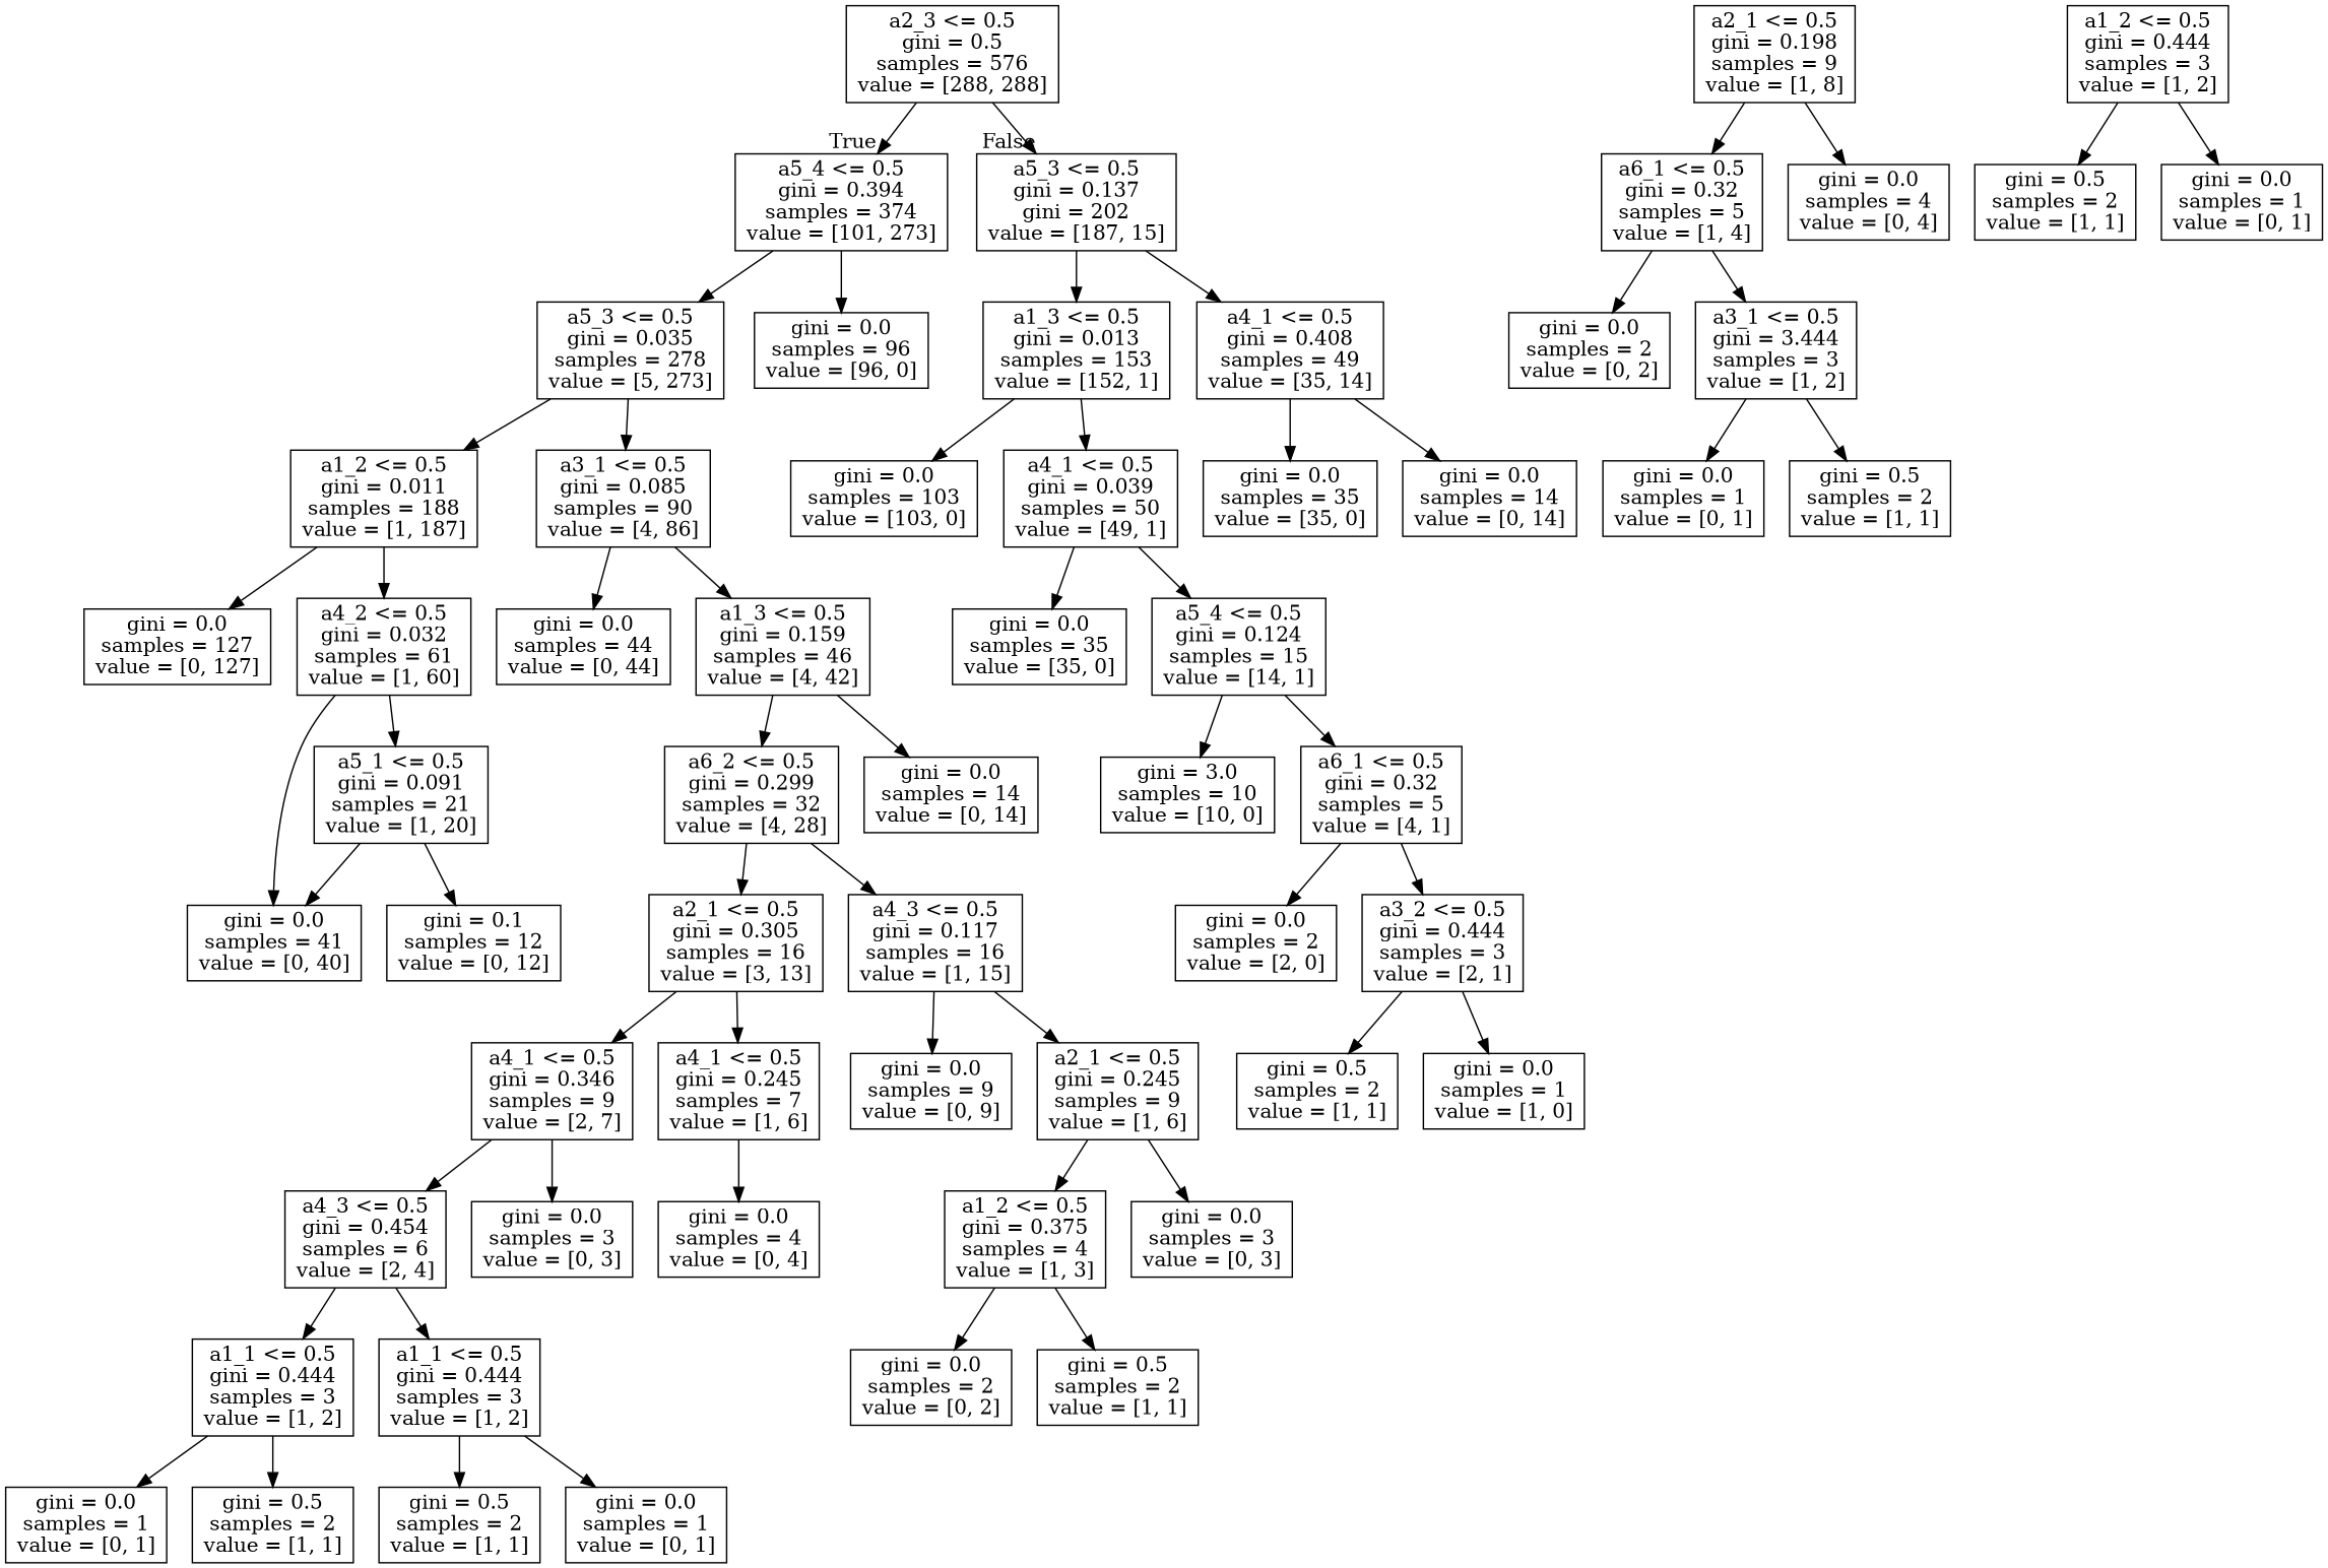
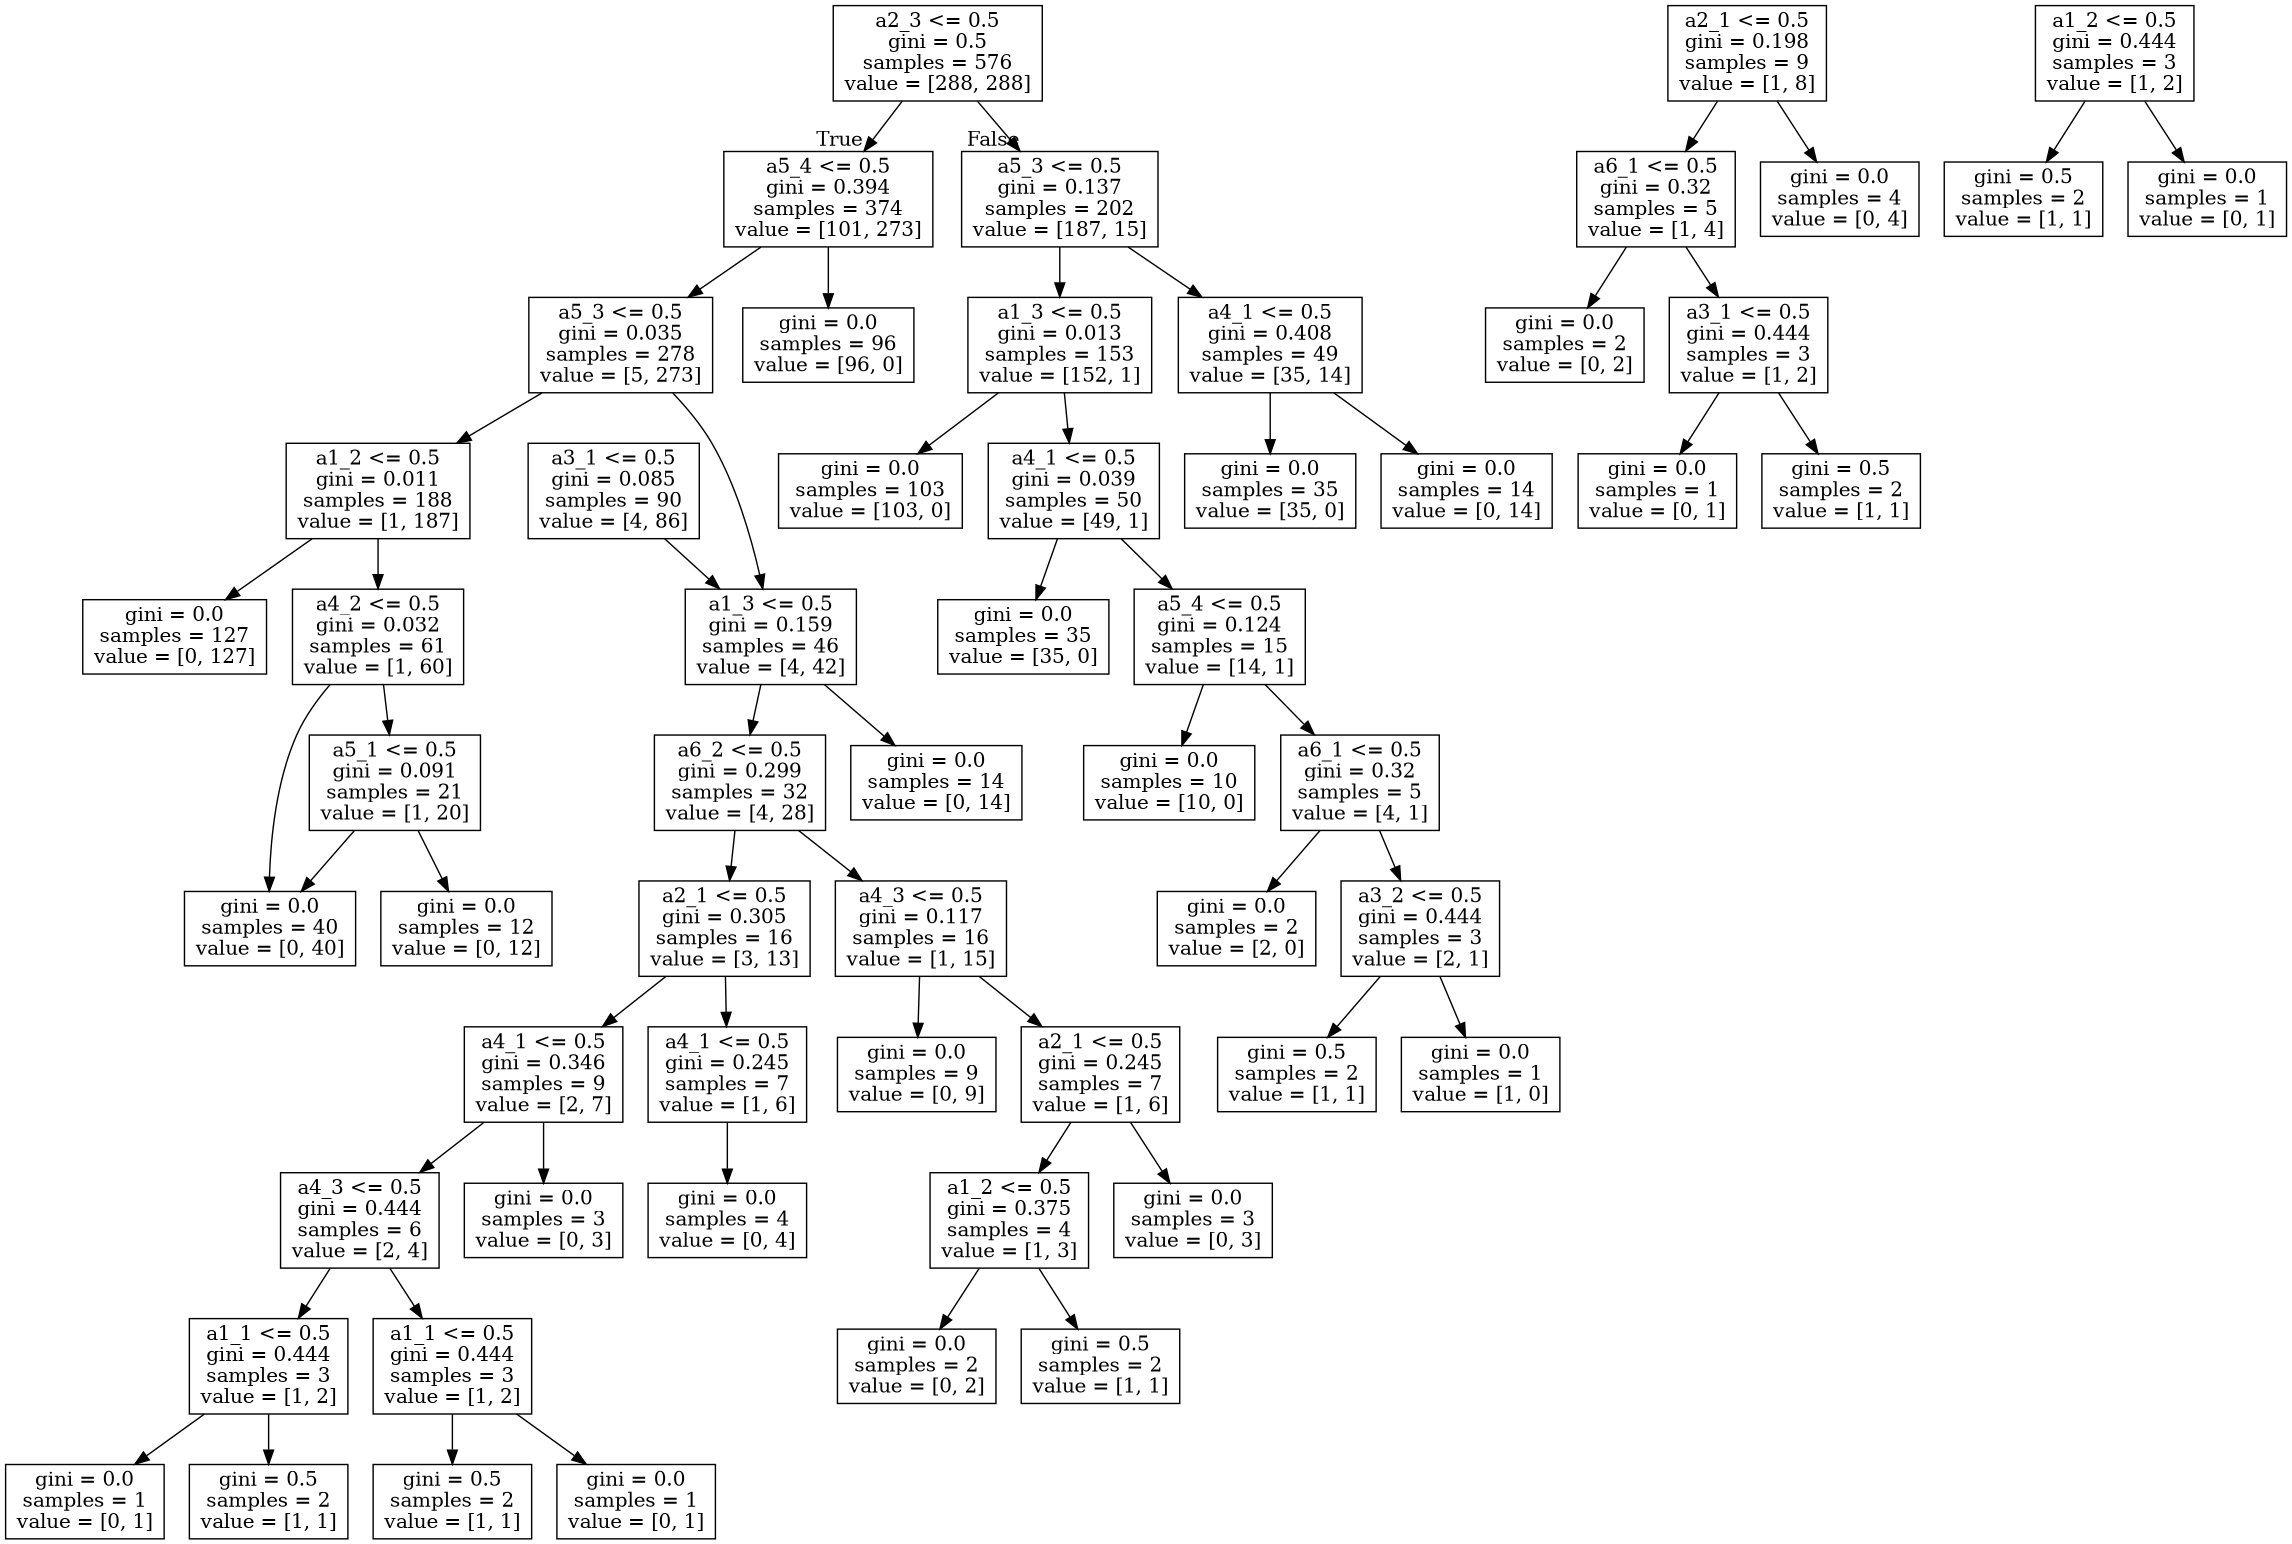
  digraph {
    node [shape=box]
    n1 [label="a2_3 <= 0.5\ngini = 0.5\nsamples = 576\nvalue = [288, 288]"]
    n2 [label="a5_4 <= 0.5\ngini = 0.394\nsamples = 374\nvalue = [101, 273]"]
-   n3 [label="a5_3 <= 0.5\ngini = 0.137\ngini = 202\nvalue = [187, 15]"]
+   n3 [label="a5_3 <= 0.5\ngini = 0.137\nsamples = 202\nvalue = [187, 15]"]
    n4 [label="a5_3 <= 0.5\ngini = 0.035\nsamples = 278\nvalue = [5, 273]"]
    n5 [label="gini = 0.0\nsamples = 96\nvalue = [96, 0]"]
    n6 [label="a1_3 <= 0.5\ngini = 0.013\nsamples = 153\nvalue = [152, 1]"]
    n7 [label="a4_1 <= 0.5\ngini = 0.408\nsamples = 49\nvalue = [35, 14]"]
    n8 [label="a1_2 <= 0.5\ngini = 0.011\nsamples = 188\nvalue = [1, 187]"]
    n9 [label="a3_1 <= 0.5\ngini = 0.085\nsamples = 90\nvalue = [4, 86]"]
    n10 [label="gini = 0.0\nsamples = 127\nvalue = [0, 127]"]
    n11 [label="a4_2 <= 0.5\ngini = 0.032\nsamples = 61\nvalue = [1, 60]"]
-   n12 [label="gini = 0.0\nsamples = 44\nvalue = [0, 44]"]
    n13 [label="a1_3 <= 0.5\ngini = 0.159\nsamples = 46\nvalue = [4, 42]"]
-   n14 [label="gini = 0.0\nsamples = 41\nvalue = [0, 40]"]
+   n14 [label="gini = 0.0\nsamples = 40\nvalue = [0, 40]"]
    n15 [label="a5_1 <= 0.5\ngini = 0.091\nsamples = 21\nvalue = [1, 20]"]
-   n16 [label="gini = 0.1\nsamples = 12\nvalue = [0, 12]"]
+   n16 [label="gini = 0.0\nsamples = 12\nvalue = [0, 12]"]
    n17 [label="a2_1 <= 0.5\ngini = 0.198\nsamples = 9\nvalue = [1, 8]"]
    n18 [label="a6_1 <= 0.5\ngini = 0.32\nsamples = 5\nvalue = [1, 4]"]
    n19 [label="gini = 0.0\nsamples = 4\nvalue = [0, 4]"]
    n20 [label="gini = 0.0\nsamples = 2\nvalue = [0, 2]"]
-   n21 [label="a3_1 <= 0.5\ngini = 3.444\nsamples = 3\nvalue = [1, 2]"]
+   n21 [label="a3_1 <= 0.5\ngini = 0.444\nsamples = 3\nvalue = [1, 2]"]
    n22 [label="gini = 0.0\nsamples = 1\nvalue = [0, 1]"]
    n23 [label="gini = 0.5\nsamples = 2\nvalue = [1, 1]"]
    n24 [label="a6_2 <= 0.5\ngini = 0.299\nsamples = 32\nvalue = [4, 28]"]
    n25 [label="gini = 0.0\nsamples = 14\nvalue = [0, 14]"]
    n26 [label="a2_1 <= 0.5\ngini = 0.305\nsamples = 16\nvalue = [3, 13]"]
    n27 [label="a4_3 <= 0.5\ngini = 0.117\nsamples = 16\nvalue = [1, 15]"]
    n28 [label="a4_1 <= 0.5\ngini = 0.346\nsamples = 9\nvalue = [2, 7]"]
    n29 [label="a4_1 <= 0.5\ngini = 0.245\nsamples = 7\nvalue = [1, 6]"]
    n30 [label="gini = 0.0\nsamples = 9\nvalue = [0, 9]"]
-   n31 [label="a2_1 <= 0.5\ngini = 0.245\nsamples = 9\nvalue = [1, 6]"]
-   n32 [label="a4_3 <= 0.5\ngini = 0.454\nsamples = 6\nvalue = [2, 4]"]
+   n31 [label="a2_1 <= 0.5\ngini = 0.245\nsamples = 7\nvalue = [1, 6]"]
+   n32 [label="a4_3 <= 0.5\ngini = 0.444\nsamples = 6\nvalue = [2, 4]"]
    n33 [label="gini = 0.0\nsamples = 3\nvalue = [0, 3]"]
    n34 [label="gini = 0.0\nsamples = 4\nvalue = [0, 4]"]
    n35 [label="a1_1 <= 0.5\ngini = 0.444\nsamples = 3\nvalue = [1, 2]"]
    n36 [label="a1_1 <= 0.5\ngini = 0.444\nsamples = 3\nvalue = [1, 2]"]
    n37 [label="gini = 0.0\nsamples = 1\nvalue = [0, 1]"]
    n38 [label="gini = 0.5\nsamples = 2\nvalue = [1, 1]"]
    n39 [label="gini = 0.5\nsamples = 2\nvalue = [1, 1]"]
    n40 [label="gini = 0.0\nsamples = 1\nvalue = [0, 1]"]
    n41 [label="a1_2 <= 0.5\ngini = 0.444\nsamples = 3\nvalue = [1, 2]"]
    n42 [label="gini = 0.5\nsamples = 2\nvalue = [1, 1]"]
    n43 [label="gini = 0.0\nsamples = 1\nvalue = [0, 1]"]
    n44 [label="a1_2 <= 0.5\ngini = 0.375\nsamples = 4\nvalue = [1, 3]"]
    n45 [label="gini = 0.0\nsamples = 3\nvalue = [0, 3]"]
    n46 [label="gini = 0.0\nsamples = 2\nvalue = [0, 2]"]
    n47 [label="gini = 0.5\nsamples = 2\nvalue = [1, 1]"]
    n48 [label="gini = 0.0\nsamples = 103\nvalue = [103, 0]"]
    n49 [label="a4_1 <= 0.5\ngini = 0.039\nsamples = 50\nvalue = [49, 1]"]
    n50 [label="gini = 0.0\nsamples = 35\nvalue = [35, 0]"]
    n51 [label="gini = 0.0\nsamples = 14\nvalue = [0, 14]"]
    n52 [label="gini = 0.0\nsamples = 35\nvalue = [35, 0]"]
    n53 [label="a5_4 <= 0.5\ngini = 0.124\nsamples = 15\nvalue = [14, 1]"]
-   n54 [label="gini = 3.0\nsamples = 10\nvalue = [10, 0]"]
+   n54 [label="gini = 0.0\nsamples = 10\nvalue = [10, 0]"]
    n55 [label="a6_1 <= 0.5\ngini = 0.32\nsamples = 5\nvalue = [4, 1]"]
    n56 [label="gini = 0.0\nsamples = 2\nvalue = [2, 0]"]
    n57 [label="a3_2 <= 0.5\ngini = 0.444\nsamples = 3\nvalue = [2, 1]"]
    n58 [label="gini = 0.5\nsamples = 2\nvalue = [1, 1]"]
    n59 [label="gini = 0.0\nsamples = 1\nvalue = [1, 0]"]
    n1 -> n2 [headlabel=True labelangle=45 labeldistance=2.5]
    n1 -> n3 [headlabel=False labelangle=-45 labeldistance=2.5]
    n2 -> n4
    n2 -> n5
    n3 -> n6
    n3 -> n7
    n4 -> n8
-   n4 -> n9
+   n4 -> n13
    n6 -> n48
    n6 -> n49
    n7 -> n50
    n7 -> n51
    n8 -> n10
    n8 -> n11
-   n9 -> n12
    n9 -> n13
    n11 -> n14
    n11 -> n15
    n13 -> n24
    n13 -> n25
    n15 -> n14
    n15 -> n16
    n17 -> n18
    n17 -> n19
    n18 -> n20
    n18 -> n21
    n21 -> n22
    n21 -> n23
    n24 -> n26
    n24 -> n27
    n26 -> n28
    n26 -> n29
    n27 -> n30
    n27 -> n31
    n28 -> n32
    n28 -> n33
    n29 -> n34
    n31 -> n44
    n31 -> n45
    n32 -> n35
    n32 -> n36
    n35 -> n37
    n35 -> n38
    n36 -> n39
    n36 -> n40
    n41 -> n42
    n41 -> n43
    n44 -> n46
    n44 -> n47
    n49 -> n52
    n49 -> n53
    n53 -> n54
    n53 -> n55
    n55 -> n56
    n55 -> n57
    n57 -> n58
    n57 -> n59
  }
